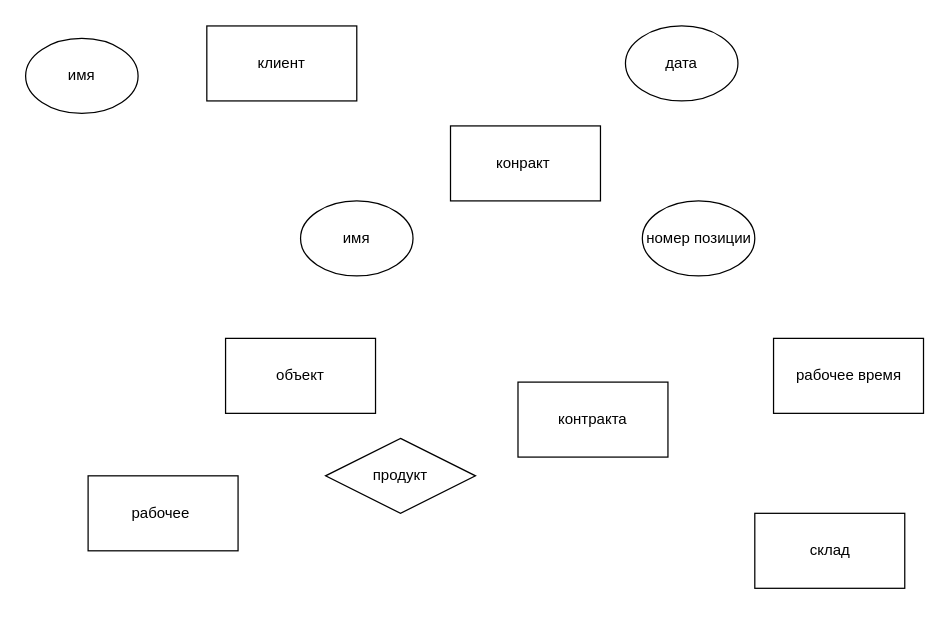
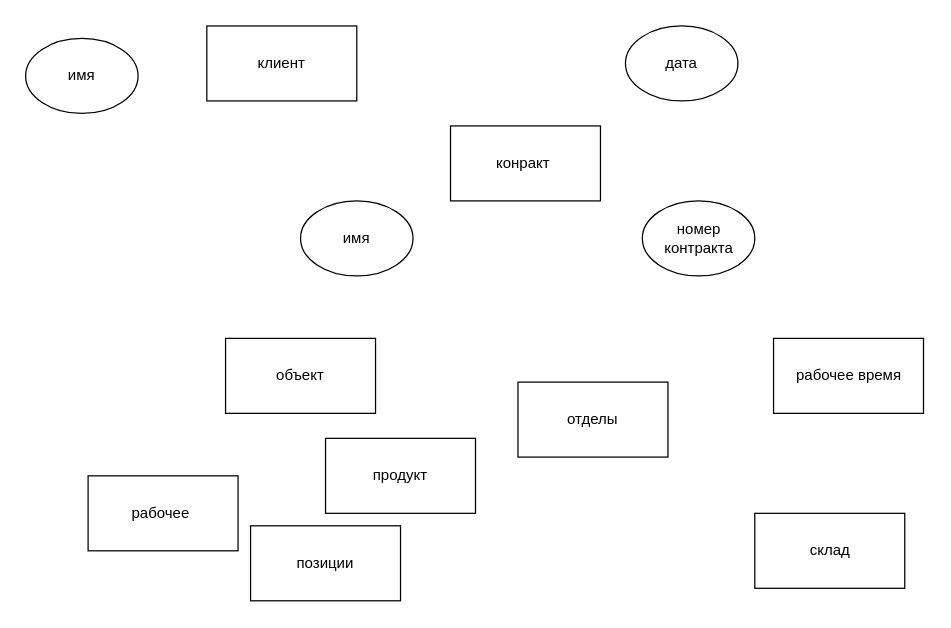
  <mxCell id="0" />
  <mxCell id="1" parent="0" />
  <mxCell id="2" value="конракт&amp;nbsp;" style="rounded=0;whiteSpace=wrap;html=1;" vertex="1" parent="1"><mxGeometry x="360" y="100" width="120" height="60" as="geometry" /></mxCell>
  <mxCell id="3" value="рабочее&amp;nbsp;" style="rounded=0;whiteSpace=wrap;html=1;" vertex="1" parent="1"><mxGeometry x="70" y="380" width="120" height="60" as="geometry" /></mxCell>
  <mxCell id="4" value="рабочее время" style="rounded=0;whiteSpace=wrap;html=1;" vertex="1" parent="1"><mxGeometry x="618.5" y="270" width="120" height="60" as="geometry" /></mxCell>
  <mxCell id="5" value="склад" style="rounded=0;whiteSpace=wrap;html=1;" vertex="1" parent="1"><mxGeometry x="603.5" y="410" width="120" height="60" as="geometry" /></mxCell>
  <mxCell id="6" value="клиент" style="rounded=0;whiteSpace=wrap;html=1;" vertex="1" parent="1"><mxGeometry x="165" y="20" width="120" height="60" as="geometry" /></mxCell>
- <mxCell id="7" value="продукт" style="rhombus;whiteSpace=wrap;html=1;" vertex="1" parent="1"><mxGeometry x="260" y="350" width="120" height="60" as="geometry" /></mxCell>
- <mxCell id="8" value="контракта" style="rounded=0;whiteSpace=wrap;html=1;" vertex="1" parent="1"><mxGeometry x="414" y="305" width="120" height="60" as="geometry" /></mxCell>
+ <mxCell id="7" value="продукт" style="rounded=0;whiteSpace=wrap;html=1;" vertex="1" parent="1"><mxGeometry x="260" y="350" width="120" height="60" as="geometry" /></mxCell>
+ <mxCell id="8" value="отделы" style="rounded=0;whiteSpace=wrap;html=1;" vertex="1" parent="1"><mxGeometry x="414" y="305" width="120" height="60" as="geometry" /></mxCell>
  <mxCell id="9" value="объект" style="rounded=0;whiteSpace=wrap;html=1;" vertex="1" parent="1"><mxGeometry x="180" y="270" width="120" height="60" as="geometry" /></mxCell>
+ <mxCell id="10" value="позиции" style="rounded=0;whiteSpace=wrap;html=1;" vertex="1" parent="1"><mxGeometry x="200" y="420" width="120" height="60" as="geometry" /></mxCell>
  <mxCell id="11" value="имя" style="ellipse;whiteSpace=wrap;html=1;" vertex="1" parent="1"><mxGeometry x="240" y="160" width="90" height="60" as="geometry" /></mxCell>
- <mxCell id="12" value="номер позиции" style="ellipse;whiteSpace=wrap;html=1;" vertex="1" parent="1"><mxGeometry x="513.5" y="160" width="90" height="60" as="geometry" /></mxCell>
+ <mxCell id="12" value="номер контракта" style="ellipse;whiteSpace=wrap;html=1;" vertex="1" parent="1"><mxGeometry x="513.5" y="160" width="90" height="60" as="geometry" /></mxCell>
  <mxCell id="13" value="дата" style="ellipse;whiteSpace=wrap;html=1;" vertex="1" parent="1"><mxGeometry x="500" y="20" width="90" height="60" as="geometry" /></mxCell>
  <mxCell id="14" value="имя" style="ellipse;whiteSpace=wrap;html=1;" vertex="1" parent="1"><mxGeometry x="20" y="30" width="90" height="60" as="geometry" /></mxCell>
